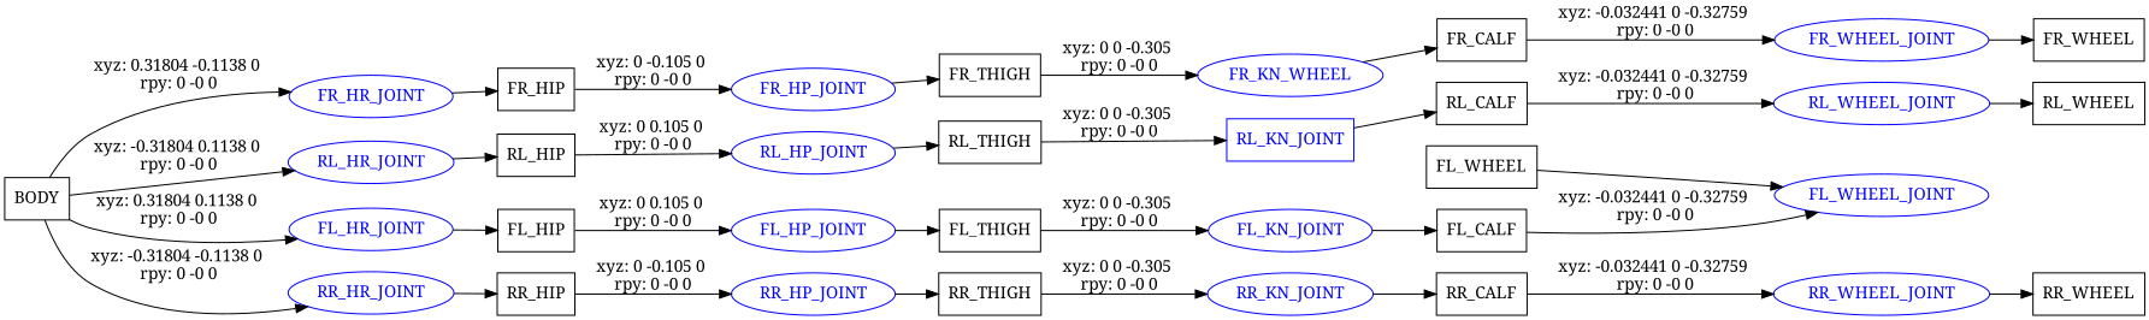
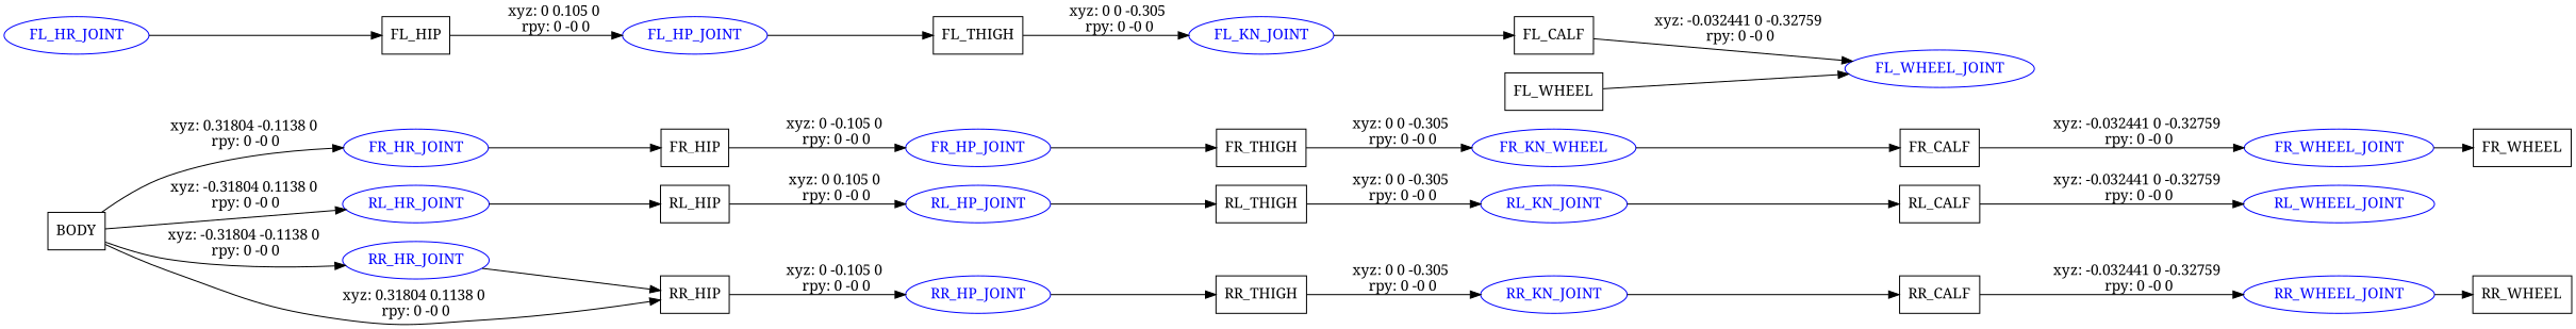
  digraph {
    fontname="Noto Serif"
    rankdir=LR
    node [fontname="Noto Serif" shape=box]
    edge [fontname="Noto Serif"]
    n1 [label=BODY]
    FL_HR_JOINT [color=blue fontcolor=blue shape=ellipse]
    FR_HR_JOINT [color=blue fontcolor=blue shape=ellipse]
    RL_HR_JOINT [color=blue fontcolor=blue shape=ellipse]
    RR_HR_JOINT [color=blue fontcolor=blue shape=ellipse]
    n6 [label=FL_HIP]
    n7 [label=FR_HIP]
    n8 [label=RL_HIP]
    n9 [label=RR_HIP]
    FL_HP_JOINT [color=blue fontcolor=blue shape=ellipse]
    n11 [label=FL_THIGH]
    FL_KN_JOINT [color=blue fontcolor=blue shape=ellipse]
    n13 [label=FL_CALF]
    FL_WHEEL_JOINT [color=blue fontcolor=blue shape=ellipse]
    n15 [label=FL_WHEEL]
    FR_HP_JOINT [color=blue fontcolor=blue shape=ellipse]
    n17 [label=FR_THIGH]
    n18 [color=blue fontcolor=blue label=FR_KN_WHEEL shape=ellipse]
    n19 [label=FR_CALF]
    FR_WHEEL_JOINT [color=blue fontcolor=blue shape=ellipse]
    n21 [label=FR_WHEEL]
    RL_HP_JOINT [color=blue fontcolor=blue shape=ellipse]
    n23 [label=RL_THIGH]
-   RL_KN_JOINT [color=blue fontcolor=blue]
+   RL_KN_JOINT [color=blue fontcolor=blue shape=ellipse]
    n25 [label=RL_CALF]
    RL_WHEEL_JOINT [color=blue fontcolor=blue shape=ellipse]
-   n27 [label=RL_WHEEL]
    RR_HP_JOINT [color=blue fontcolor=blue shape=ellipse]
    n29 [label=RR_THIGH]
    RR_KN_JOINT [color=blue fontcolor=blue shape=ellipse]
    n31 [label=RR_CALF]
    RR_WHEEL_JOINT [color=blue fontcolor=blue shape=ellipse]
    n33 [label=RR_WHEEL]
-   n1 -> FL_HR_JOINT [label="xyz: 0.31804 0.1138 0 \nrpy: 0 -0 0"]
+   n1 -> n9 [label="xyz: 0.31804 0.1138 0 \nrpy: 0 -0 0"]
    n1 -> FR_HR_JOINT [label="xyz: 0.31804 -0.1138 0 \nrpy: 0 -0 0"]
    n1 -> RL_HR_JOINT [label="xyz: -0.31804 0.1138 0 \nrpy: 0 -0 0"]
    n1 -> RR_HR_JOINT [label="xyz: -0.31804 -0.1138 0 \nrpy: 0 -0 0"]
    FL_HR_JOINT -> n6
    FR_HR_JOINT -> n7
    RL_HR_JOINT -> n8
    RR_HR_JOINT -> n9
    n6 -> FL_HP_JOINT [label="xyz: 0 0.105 0 \nrpy: 0 -0 0"]
    n7 -> FR_HP_JOINT [label="xyz: 0 -0.105 0 \nrpy: 0 -0 0"]
    n8 -> RL_HP_JOINT [label="xyz: 0 0.105 0 \nrpy: 0 -0 0"]
    n9 -> RR_HP_JOINT [label="xyz: 0 -0.105 0 \nrpy: 0 -0 0"]
    FL_HP_JOINT -> n11
    n11 -> FL_KN_JOINT [label="xyz: 0 0 -0.305 \nrpy: 0 -0 0"]
    FL_KN_JOINT -> n13
    n13 -> FL_WHEEL_JOINT [label="xyz: -0.032441 0 -0.32759 \nrpy: 0 -0 0"]
    n15 -> FL_WHEEL_JOINT
    FR_HP_JOINT -> n17
    n17 -> n18 [label="xyz: 0 0 -0.305 \nrpy: 0 -0 0"]
    n18 -> n19
    n19 -> FR_WHEEL_JOINT [label="xyz: -0.032441 0 -0.32759 \nrpy: 0 -0 0"]
    FR_WHEEL_JOINT -> n21
    RL_HP_JOINT -> n23
    n23 -> RL_KN_JOINT [label="xyz: 0 0 -0.305 \nrpy: 0 -0 0"]
    RL_KN_JOINT -> n25
    n25 -> RL_WHEEL_JOINT [label="xyz: -0.032441 0 -0.32759 \nrpy: 0 -0 0"]
-   RL_WHEEL_JOINT -> n27
    RR_HP_JOINT -> n29
    n29 -> RR_KN_JOINT [label="xyz: 0 0 -0.305 \nrpy: 0 -0 0"]
    RR_KN_JOINT -> n31
    n31 -> RR_WHEEL_JOINT [label="xyz: -0.032441 0 -0.32759 \nrpy: 0 -0 0"]
    RR_WHEEL_JOINT -> n33
  }
